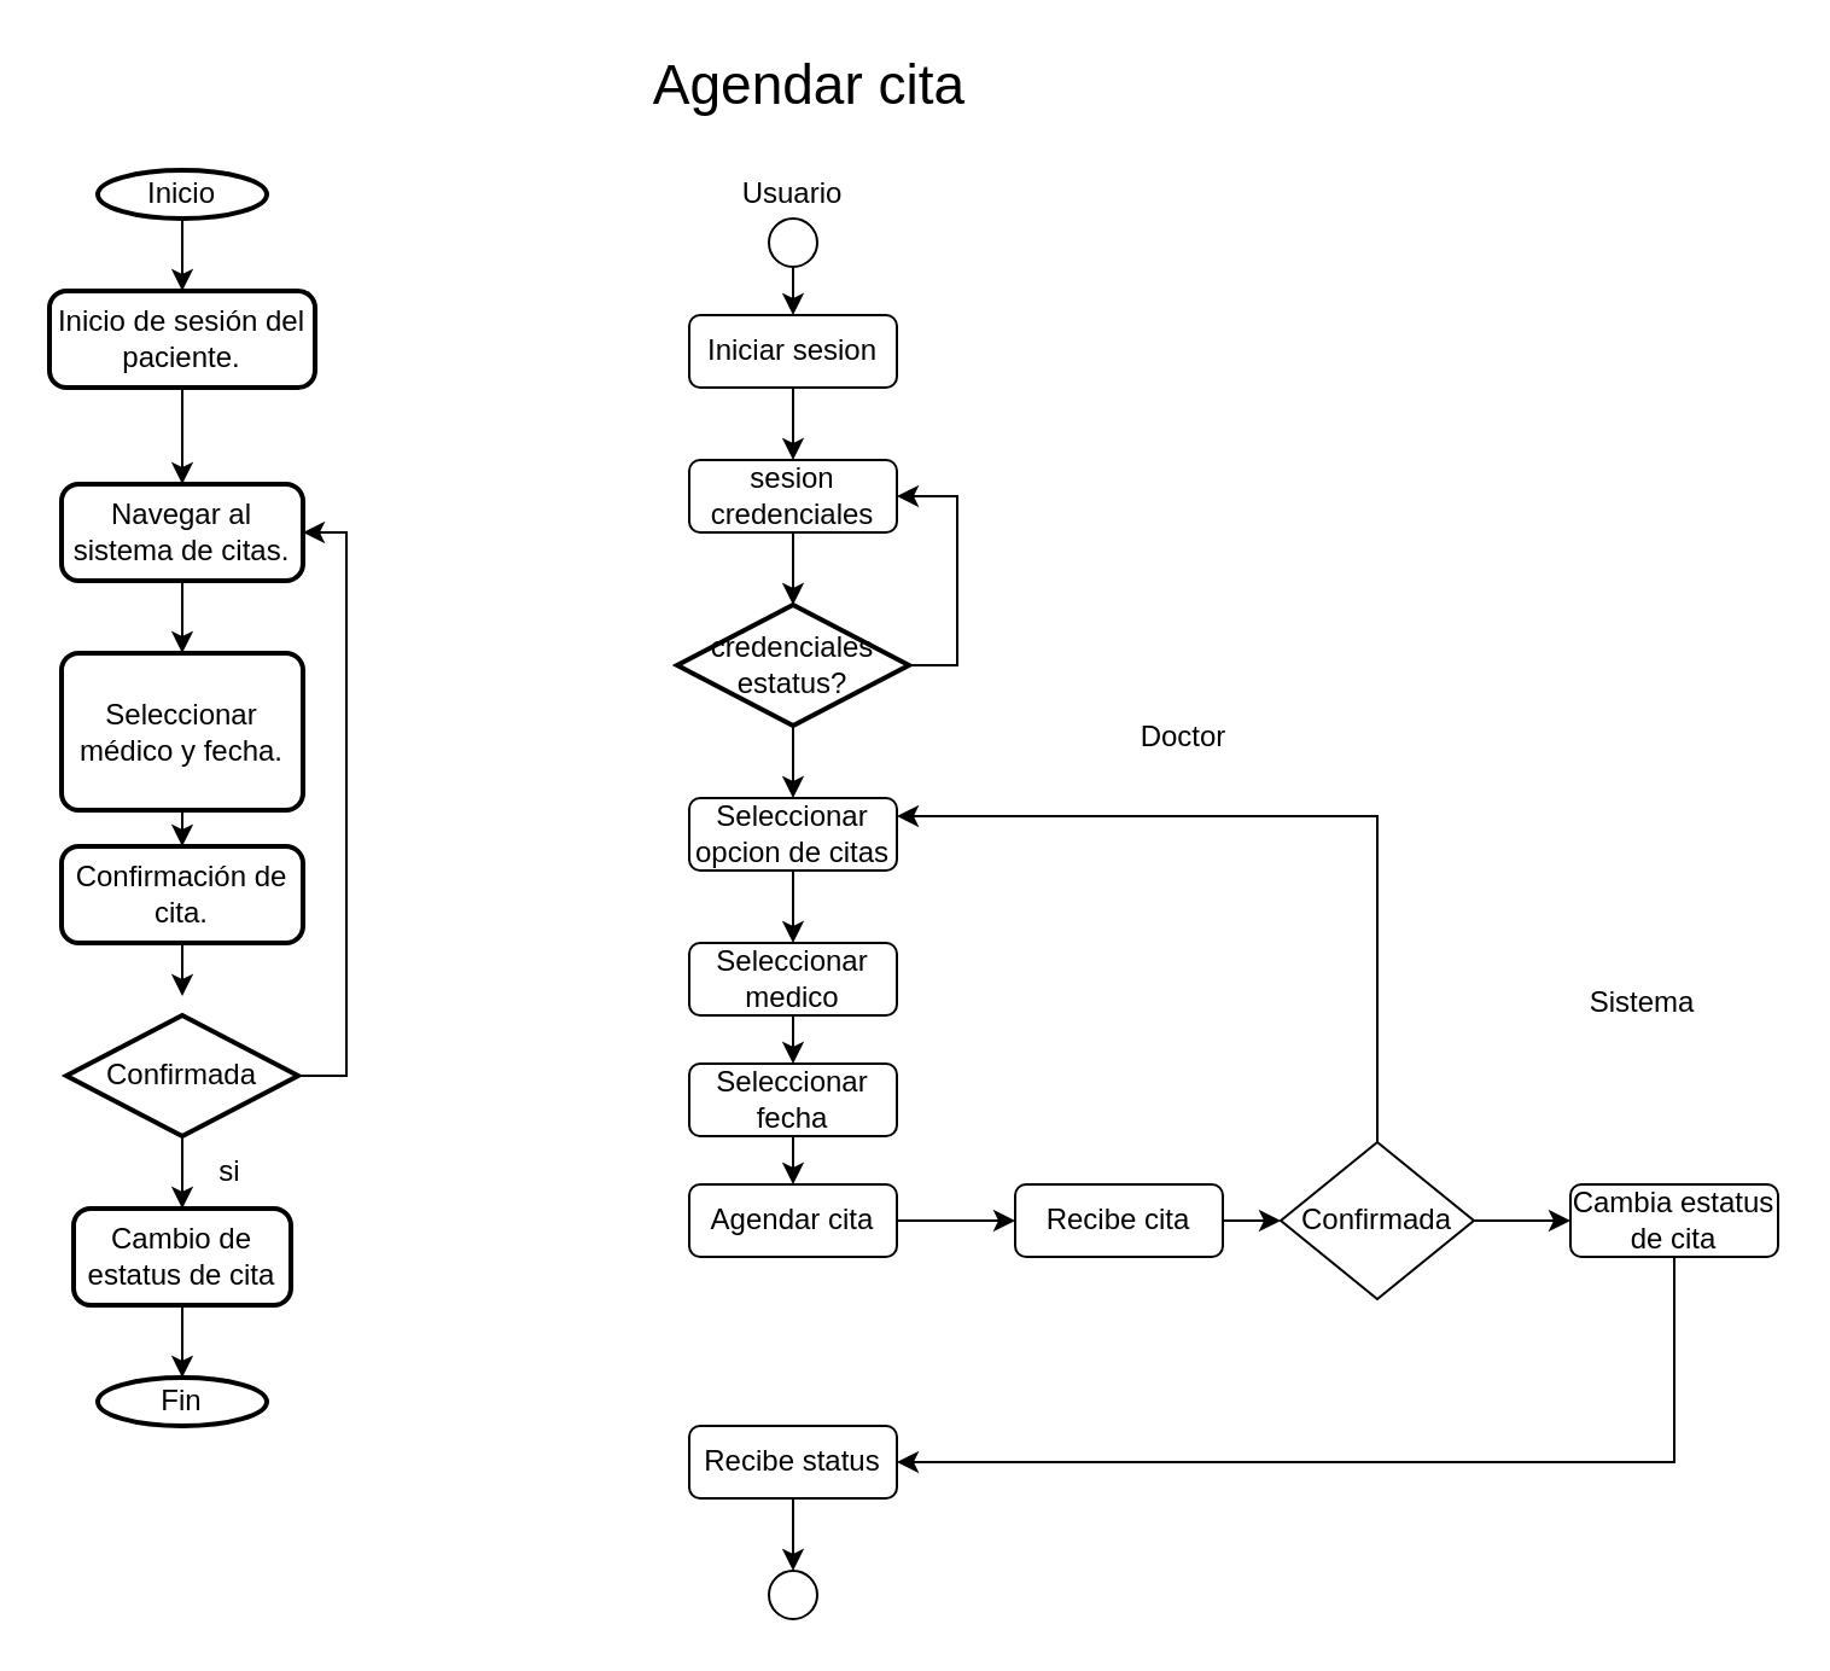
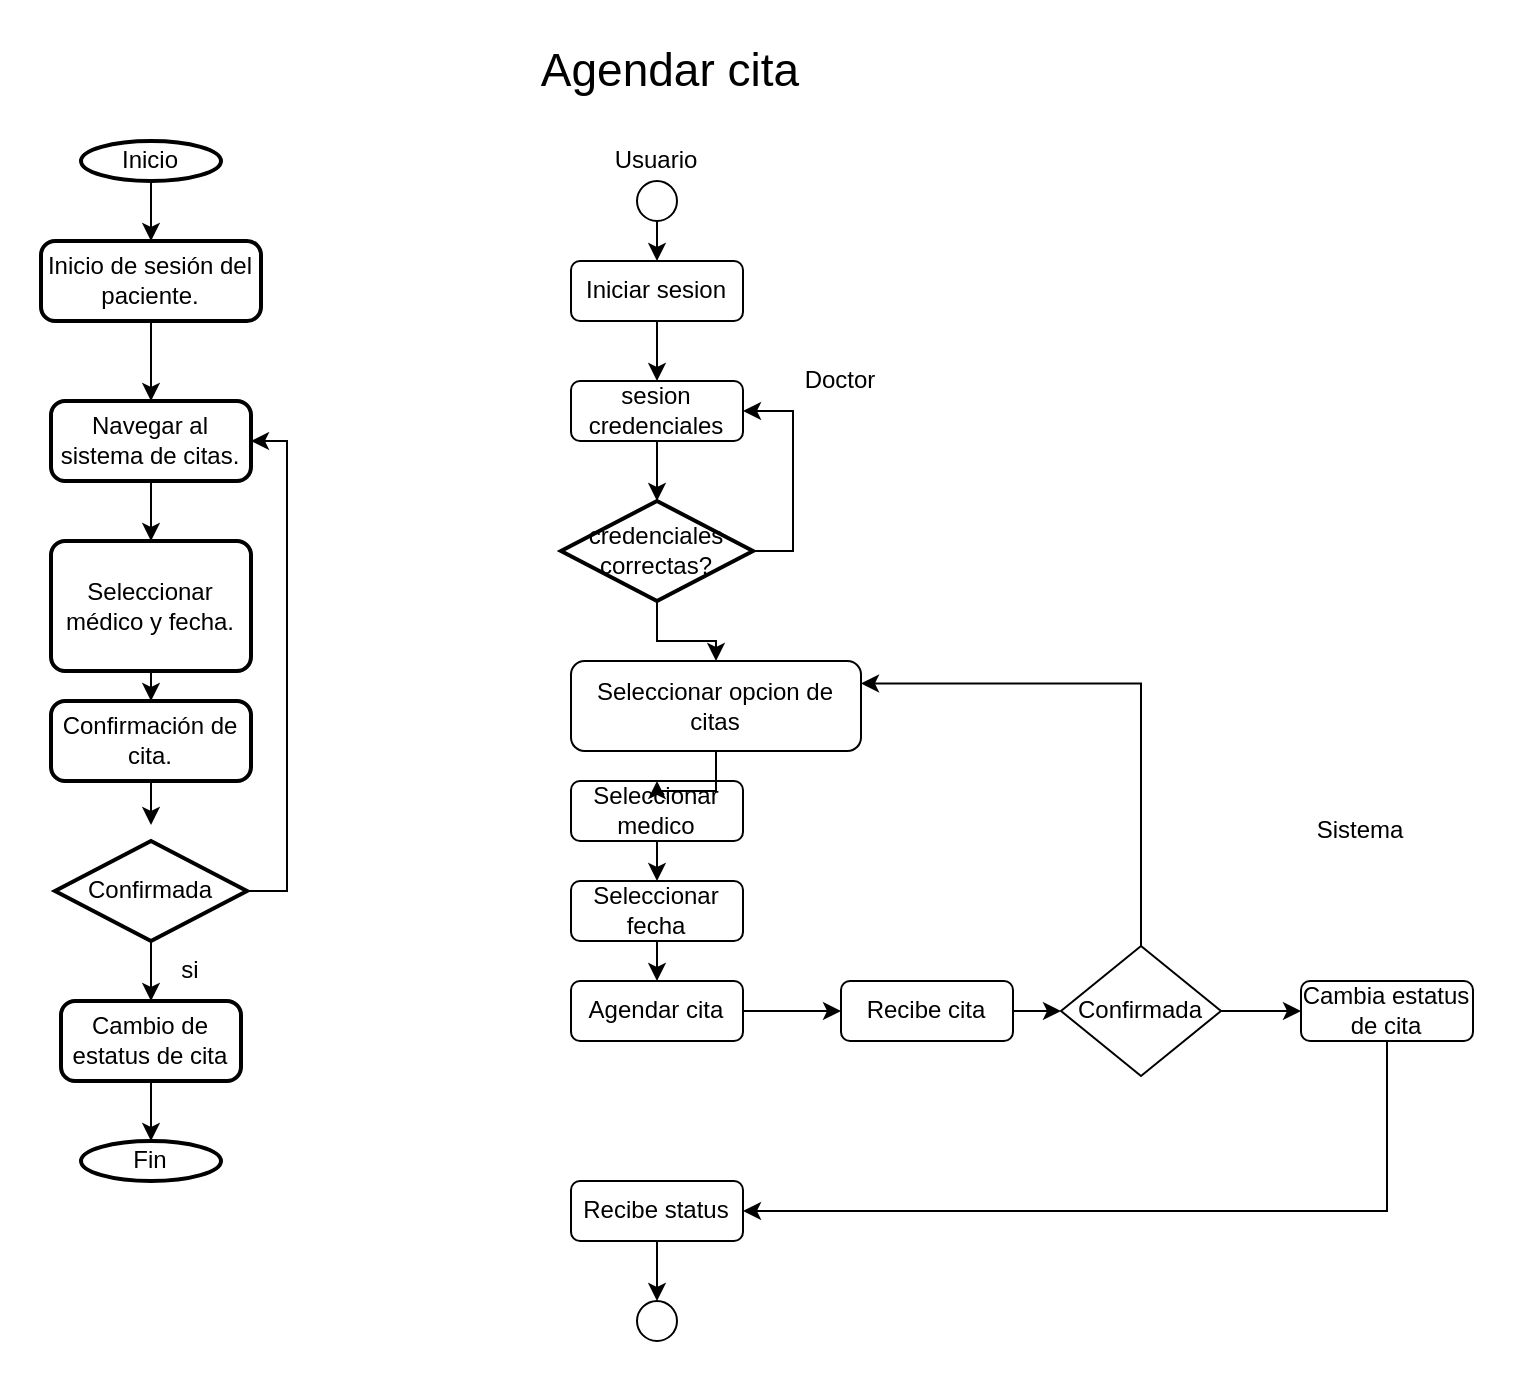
  <mxCell id="0" />
  <mxCell id="1" parent="0" />
  <mxCell id="2" style="edgeStyle=orthogonalEdgeStyle;rounded=0;orthogonalLoop=1;jettySize=auto;html=1;exitX=0.5;exitY=1;exitDx=0;exitDy=0;exitPerimeter=0;entryX=0.5;entryY=0;entryDx=0;entryDy=0;" edge="1" parent="1" source="3" target="5"><mxGeometry relative="1" as="geometry" /></mxCell>
  <mxCell id="3" value="Inicio" style="strokeWidth=2;html=1;shape=mxgraph.flowchart.start_1;whiteSpace=wrap;" vertex="1" parent="1"><mxGeometry x="40" y="70" width="70" height="20" as="geometry" /></mxCell>
  <mxCell id="4" style="edgeStyle=orthogonalEdgeStyle;rounded=0;orthogonalLoop=1;jettySize=auto;html=1;exitX=0.5;exitY=1;exitDx=0;exitDy=0;entryX=0.5;entryY=0;entryDx=0;entryDy=0;" edge="1" parent="1" source="5" target="7"><mxGeometry relative="1" as="geometry" /></mxCell>
  <mxCell id="5" value="Inicio de sesión del paciente." style="rounded=1;whiteSpace=wrap;html=1;absoluteArcSize=1;arcSize=14;strokeWidth=2;" vertex="1" parent="1"><mxGeometry x="20" y="120" width="110" height="40" as="geometry" /></mxCell>
  <mxCell id="6" style="edgeStyle=orthogonalEdgeStyle;rounded=0;orthogonalLoop=1;jettySize=auto;html=1;exitX=0.5;exitY=1;exitDx=0;exitDy=0;entryX=0.5;entryY=0;entryDx=0;entryDy=0;" edge="1" parent="1" source="7" target="9"><mxGeometry relative="1" as="geometry" /></mxCell>
  <mxCell id="7" value="Navegar al sistema de citas." style="rounded=1;whiteSpace=wrap;html=1;absoluteArcSize=1;arcSize=14;strokeWidth=2;" vertex="1" parent="1"><mxGeometry x="25" y="200" width="100" height="40" as="geometry" /></mxCell>
  <mxCell id="8" style="edgeStyle=orthogonalEdgeStyle;rounded=0;orthogonalLoop=1;jettySize=auto;html=1;exitX=0.5;exitY=1;exitDx=0;exitDy=0;entryX=0.5;entryY=0;entryDx=0;entryDy=0;" edge="1" parent="1" source="9" target="10"><mxGeometry relative="1" as="geometry" /></mxCell>
  <mxCell id="9" value="Seleccionar médico y fecha." style="rounded=1;whiteSpace=wrap;html=1;absoluteArcSize=1;arcSize=14;strokeWidth=2;" vertex="1" parent="1"><mxGeometry x="25" y="270" width="100" height="65" as="geometry" /></mxCell>
  <mxCell id="10" value="Confirmación de cita." style="rounded=1;whiteSpace=wrap;html=1;absoluteArcSize=1;arcSize=14;strokeWidth=2;" vertex="1" parent="1"><mxGeometry x="25" y="350" width="100" height="40" as="geometry" /></mxCell>
  <mxCell id="11" value="Cambio de estatus de cita" style="rounded=1;whiteSpace=wrap;html=1;absoluteArcSize=1;arcSize=14;strokeWidth=2;" vertex="1" parent="1"><mxGeometry x="30" y="500" width="90" height="40" as="geometry" /></mxCell>
  <mxCell id="12" value="Fin" style="strokeWidth=2;html=1;shape=mxgraph.flowchart.start_1;whiteSpace=wrap;" vertex="1" parent="1"><mxGeometry x="40" y="570" width="70" height="20" as="geometry" /></mxCell>
  <mxCell id="13" style="edgeStyle=orthogonalEdgeStyle;rounded=0;orthogonalLoop=1;jettySize=auto;html=1;exitX=0.5;exitY=1;exitDx=0;exitDy=0;entryX=0.5;entryY=0;entryDx=0;entryDy=0;entryPerimeter=0;" edge="1" parent="1" source="11" target="12"><mxGeometry relative="1" as="geometry" /></mxCell>
  <mxCell id="14" style="edgeStyle=orthogonalEdgeStyle;rounded=0;orthogonalLoop=1;jettySize=auto;html=1;exitX=0.5;exitY=1;exitDx=0;exitDy=0;exitPerimeter=0;entryX=0.5;entryY=0;entryDx=0;entryDy=0;" edge="1" parent="1" source="16" target="11"><mxGeometry relative="1" as="geometry" /></mxCell>
  <mxCell id="15" style="edgeStyle=orthogonalEdgeStyle;rounded=0;orthogonalLoop=1;jettySize=auto;html=1;exitX=1;exitY=0.5;exitDx=0;exitDy=0;exitPerimeter=0;entryX=1;entryY=0.5;entryDx=0;entryDy=0;" edge="1" parent="1" source="16" target="7"><mxGeometry relative="1" as="geometry" /></mxCell>
  <mxCell id="16" value="Confirmada" style="strokeWidth=2;html=1;shape=mxgraph.flowchart.decision;whiteSpace=wrap;" vertex="1" parent="1"><mxGeometry x="27" y="420" width="96" height="50" as="geometry" /></mxCell>
  <mxCell id="17" style="edgeStyle=orthogonalEdgeStyle;rounded=0;orthogonalLoop=1;jettySize=auto;html=1;exitX=0.5;exitY=1;exitDx=0;exitDy=0;entryX=0.5;entryY=-0.16;entryDx=0;entryDy=0;entryPerimeter=0;" edge="1" parent="1" source="10" target="16"><mxGeometry relative="1" as="geometry" /></mxCell>
  <mxCell id="18" value="si&lt;span style=&quot;color: rgba(0, 0, 0, 0); font-family: monospace; font-size: 0px; text-align: start; text-wrap: nowrap;&quot;&gt;%3CmxGraphModel%3E%3Croot%3E%3CmxCell%20id%3D%220%22%2F%3E%3CmxCell%20id%3D%221%22%20parent%3D%220%22%2F%3E%3CmxCell%20id%3D%222%22%20value%3D%22Inicio%22%20style%3D%22strokeWidth%3D2%3Bhtml%3D1%3Bshape%3Dmxgraph.flowchart.start_1%3BwhiteSpace%3Dwrap%3B%22%20vertex%3D%221%22%20parent%3D%221%22%3E%3CmxGeometry%20x%3D%22160%22%20y%3D%2250%22%20width%3D%2270%22%20height%3D%2220%22%20as%3D%22geometry%22%2F%3E%3C%2FmxCell%3E%3C%2Froot%3E%3C%2FmxGraphModel%3E&lt;/span&gt;" style="text;html=1;align=center;verticalAlign=middle;whiteSpace=wrap;rounded=0;" vertex="1" parent="1"><mxGeometry x="65" y="470" width="60" height="30" as="geometry" /></mxCell>
  <mxCell id="19" value="&lt;font style=&quot;font-size: 23px;&quot;&gt;Agendar cita&lt;/font&gt;" style="text;html=1;align=center;verticalAlign=middle;whiteSpace=wrap;rounded=0;" vertex="1" parent="1"><mxGeometry x="260" width="150" height="30" as="geometry" y="20" /></mxCell>
  <mxCell id="20" style="edgeStyle=orthogonalEdgeStyle;rounded=0;orthogonalLoop=1;jettySize=auto;html=1;exitX=0.5;exitY=1;exitDx=0;exitDy=0;entryX=0.5;entryY=0;entryDx=0;entryDy=0;" edge="1" parent="1" source="21" target="24"><mxGeometry relative="1" as="geometry" /></mxCell>
  <mxCell id="21" value="" style="ellipse;whiteSpace=wrap;html=1;aspect=fixed;" vertex="1" parent="1"><mxGeometry x="318" y="90" width="20" height="20" as="geometry" /></mxCell>
  <mxCell id="22" value="" style="ellipse;whiteSpace=wrap;html=1;aspect=fixed;" vertex="1" parent="1"><mxGeometry x="318" y="650" width="20" height="20" as="geometry" /></mxCell>
  <mxCell id="23" style="edgeStyle=orthogonalEdgeStyle;rounded=0;orthogonalLoop=1;jettySize=auto;html=1;exitX=0.5;exitY=1;exitDx=0;exitDy=0;entryX=0.5;entryY=0;entryDx=0;entryDy=0;" edge="1" parent="1" source="24" target="26"><mxGeometry relative="1" as="geometry" /></mxCell>
  <mxCell id="24" value="Iniciar sesion" style="rounded=1;whiteSpace=wrap;html=1;" vertex="1" parent="1"><mxGeometry x="285" y="130" width="86" height="30" as="geometry" /></mxCell>
  <mxCell id="25" style="edgeStyle=orthogonalEdgeStyle;rounded=0;orthogonalLoop=1;jettySize=auto;html=1;exitX=0.5;exitY=1;exitDx=0;exitDy=0;" edge="1" parent="1" source="26" target="29"><mxGeometry relative="1" as="geometry" /></mxCell>
  <mxCell id="26" value="sesion credenciales" style="rounded=1;whiteSpace=wrap;html=1;" vertex="1" parent="1"><mxGeometry x="285" y="190" width="86" height="30" as="geometry" /></mxCell>
  <mxCell id="27" style="edgeStyle=orthogonalEdgeStyle;rounded=0;orthogonalLoop=1;jettySize=auto;html=1;exitX=0.5;exitY=1;exitDx=0;exitDy=0;exitPerimeter=0;entryX=0.5;entryY=0;entryDx=0;entryDy=0;" edge="1" parent="1" source="29" target="30"><mxGeometry relative="1" as="geometry" /></mxCell>
  <mxCell id="28" style="edgeStyle=orthogonalEdgeStyle;rounded=0;orthogonalLoop=1;jettySize=auto;html=1;exitX=1;exitY=0.5;exitDx=0;exitDy=0;exitPerimeter=0;entryX=1;entryY=0.5;entryDx=0;entryDy=0;" edge="1" parent="1" source="29" target="26"><mxGeometry relative="1" as="geometry" /></mxCell>
- <mxCell id="29" value="credenciales estatus?" style="strokeWidth=2;html=1;shape=mxgraph.flowchart.decision;whiteSpace=wrap;" vertex="1" parent="1"><mxGeometry x="280" y="250" width="96" height="50" as="geometry" /></mxCell>
- <mxCell id="30" value="Seleccionar opcion de citas" style="rounded=1;whiteSpace=wrap;html=1;" vertex="1" parent="1"><mxGeometry x="285" y="330" width="86" height="30" as="geometry" /></mxCell>
+ <mxCell id="29" value="credenciales correctas?" style="strokeWidth=2;html=1;shape=mxgraph.flowchart.decision;whiteSpace=wrap;" vertex="1" parent="1"><mxGeometry x="280" y="250" width="96" height="50" as="geometry" /></mxCell>
+ <mxCell id="30" value="Seleccionar opcion de citas" style="rounded=1;whiteSpace=wrap;html=1;" vertex="1" parent="1"><mxGeometry x="285" y="330" width="145" height="45" as="geometry" /></mxCell>
  <mxCell id="31" style="edgeStyle=orthogonalEdgeStyle;rounded=0;orthogonalLoop=1;jettySize=auto;html=1;exitX=0.5;exitY=1;exitDx=0;exitDy=0;entryX=0.5;entryY=0;entryDx=0;entryDy=0;" edge="1" parent="1" source="32" target="34"><mxGeometry relative="1" as="geometry" /></mxCell>
  <mxCell id="32" value="Seleccionar medico" style="rounded=1;whiteSpace=wrap;html=1;" vertex="1" parent="1"><mxGeometry x="285" y="390" width="86" height="30" as="geometry" /></mxCell>
  <mxCell id="33" style="edgeStyle=orthogonalEdgeStyle;rounded=0;orthogonalLoop=1;jettySize=auto;html=1;exitX=0.5;exitY=1;exitDx=0;exitDy=0;entryX=0.5;entryY=0;entryDx=0;entryDy=0;" edge="1" parent="1" source="34" target="38"><mxGeometry relative="1" as="geometry" /></mxCell>
  <mxCell id="34" value="Seleccionar fecha" style="rounded=1;whiteSpace=wrap;html=1;" vertex="1" parent="1"><mxGeometry x="285" y="440" width="86" height="30" as="geometry" /></mxCell>
  <mxCell id="35" style="edgeStyle=orthogonalEdgeStyle;rounded=0;orthogonalLoop=1;jettySize=auto;html=1;exitX=0.5;exitY=1;exitDx=0;exitDy=0;" edge="1" parent="1" source="30" target="32"><mxGeometry relative="1" as="geometry" /></mxCell>
  <mxCell id="36" value="Usuario" style="text;html=1;align=center;verticalAlign=middle;whiteSpace=wrap;rounded=0;" vertex="1" parent="1"><mxGeometry x="298" y="65" width="60" height="30" as="geometry" /></mxCell>
  <mxCell id="37" style="edgeStyle=orthogonalEdgeStyle;rounded=0;orthogonalLoop=1;jettySize=auto;html=1;exitX=1;exitY=0.5;exitDx=0;exitDy=0;entryX=0;entryY=0.5;entryDx=0;entryDy=0;" edge="1" parent="1" source="38" target="40"><mxGeometry relative="1" as="geometry" /></mxCell>
  <mxCell id="38" value="Agendar cita" style="rounded=1;whiteSpace=wrap;html=1;" vertex="1" parent="1"><mxGeometry x="285" y="490" width="86" height="30" as="geometry" /></mxCell>
  <mxCell id="39" style="edgeStyle=orthogonalEdgeStyle;rounded=0;orthogonalLoop=1;jettySize=auto;html=1;exitX=1;exitY=0.5;exitDx=0;exitDy=0;entryX=0;entryY=0.5;entryDx=0;entryDy=0;" edge="1" parent="1" source="40" target="43"><mxGeometry relative="1" as="geometry" /></mxCell>
  <mxCell id="40" value="Recibe cita" style="rounded=1;whiteSpace=wrap;html=1;" vertex="1" parent="1"><mxGeometry x="420" y="490" width="86" height="30" as="geometry" /></mxCell>
  <mxCell id="41" style="edgeStyle=orthogonalEdgeStyle;rounded=0;orthogonalLoop=1;jettySize=auto;html=1;exitX=0.5;exitY=0;exitDx=0;exitDy=0;entryX=1;entryY=0.25;entryDx=0;entryDy=0;" edge="1" parent="1" source="43" target="30"><mxGeometry relative="1" as="geometry" /></mxCell>
  <mxCell id="42" style="edgeStyle=orthogonalEdgeStyle;rounded=0;orthogonalLoop=1;jettySize=auto;html=1;exitX=1;exitY=0.5;exitDx=0;exitDy=0;entryX=0;entryY=0.5;entryDx=0;entryDy=0;" edge="1" parent="1" source="43" target="46"><mxGeometry relative="1" as="geometry" /></mxCell>
  <mxCell id="43" value="Confirmada" style="rhombus;whiteSpace=wrap;html=1;" vertex="1" parent="1"><mxGeometry x="530" y="472.5" width="80" height="65" as="geometry" /></mxCell>
- <mxCell id="44" value="Doctor" style="text;html=1;align=center;verticalAlign=middle;whiteSpace=wrap;rounded=0;" vertex="1" parent="1"><mxGeometry x="460" y="290" width="60" height="30" as="geometry" /></mxCell>
+ <mxCell id="44" value="Doctor" style="text;html=1;align=center;verticalAlign=middle;whiteSpace=wrap;rounded=0;" vertex="1" parent="1"><mxGeometry x="390" y="175" width="60" height="30" as="geometry" /></mxCell>
  <mxCell id="45" style="edgeStyle=orthogonalEdgeStyle;rounded=0;orthogonalLoop=1;jettySize=auto;html=1;exitX=0.5;exitY=1;exitDx=0;exitDy=0;entryX=1;entryY=0.5;entryDx=0;entryDy=0;" edge="1" parent="1" source="46" target="49"><mxGeometry relative="1" as="geometry" /></mxCell>
  <mxCell id="46" value="Cambia estatus de cita" style="rounded=1;whiteSpace=wrap;html=1;" vertex="1" parent="1"><mxGeometry x="650" y="490" width="86" height="30" as="geometry" /></mxCell>
  <mxCell id="47" value="Sistema" style="text;html=1;align=center;verticalAlign=middle;whiteSpace=wrap;rounded=0;" vertex="1" parent="1"><mxGeometry x="650" y="400" width="60" height="30" as="geometry" /></mxCell>
  <mxCell id="48" style="edgeStyle=orthogonalEdgeStyle;rounded=0;orthogonalLoop=1;jettySize=auto;html=1;exitX=0.5;exitY=1;exitDx=0;exitDy=0;entryX=0.5;entryY=0;entryDx=0;entryDy=0;" edge="1" parent="1" source="49" target="22"><mxGeometry relative="1" as="geometry" /></mxCell>
  <mxCell id="49" value="Recibe status" style="rounded=1;whiteSpace=wrap;html=1;" vertex="1" parent="1"><mxGeometry x="285" y="590" width="86" height="30" as="geometry" /></mxCell>
